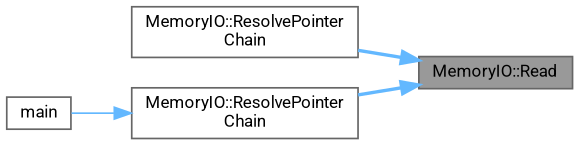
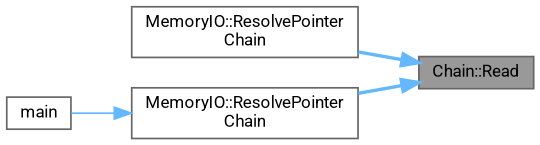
  digraph {
    rankdir=RL
    fontname=Roboto
    node [color=grey40 fillcolor=white fontname=Roboto fontsize=10 shape=box style=filled]
    edge [color=steelblue1 dir=back fontname=Roboto fontsize=10 labelfontname=Helvetica labelfontsize=10 style=bold]
-   n1 [color=gray40 fillcolor=grey60 fontcolor=black height=0.2 label="MemoryIO::Read" width=0.4]
+   n1 [color=gray40 fillcolor=grey60 fontcolor=black height=0.2 label="Chain::Read" width=0.4]
    n2 [height=0.2 label="MemoryIO::ResolvePointer\lChain" width=0.4]
    n3 [height=0.2 label="MemoryIO::ResolvePointer\lChain" width=0.4]
    n4 [height=0.2 label=main width=0.4]
    n1 -> n2
    n1 -> n3
    n3 -> n4 [style=solid]
  }
